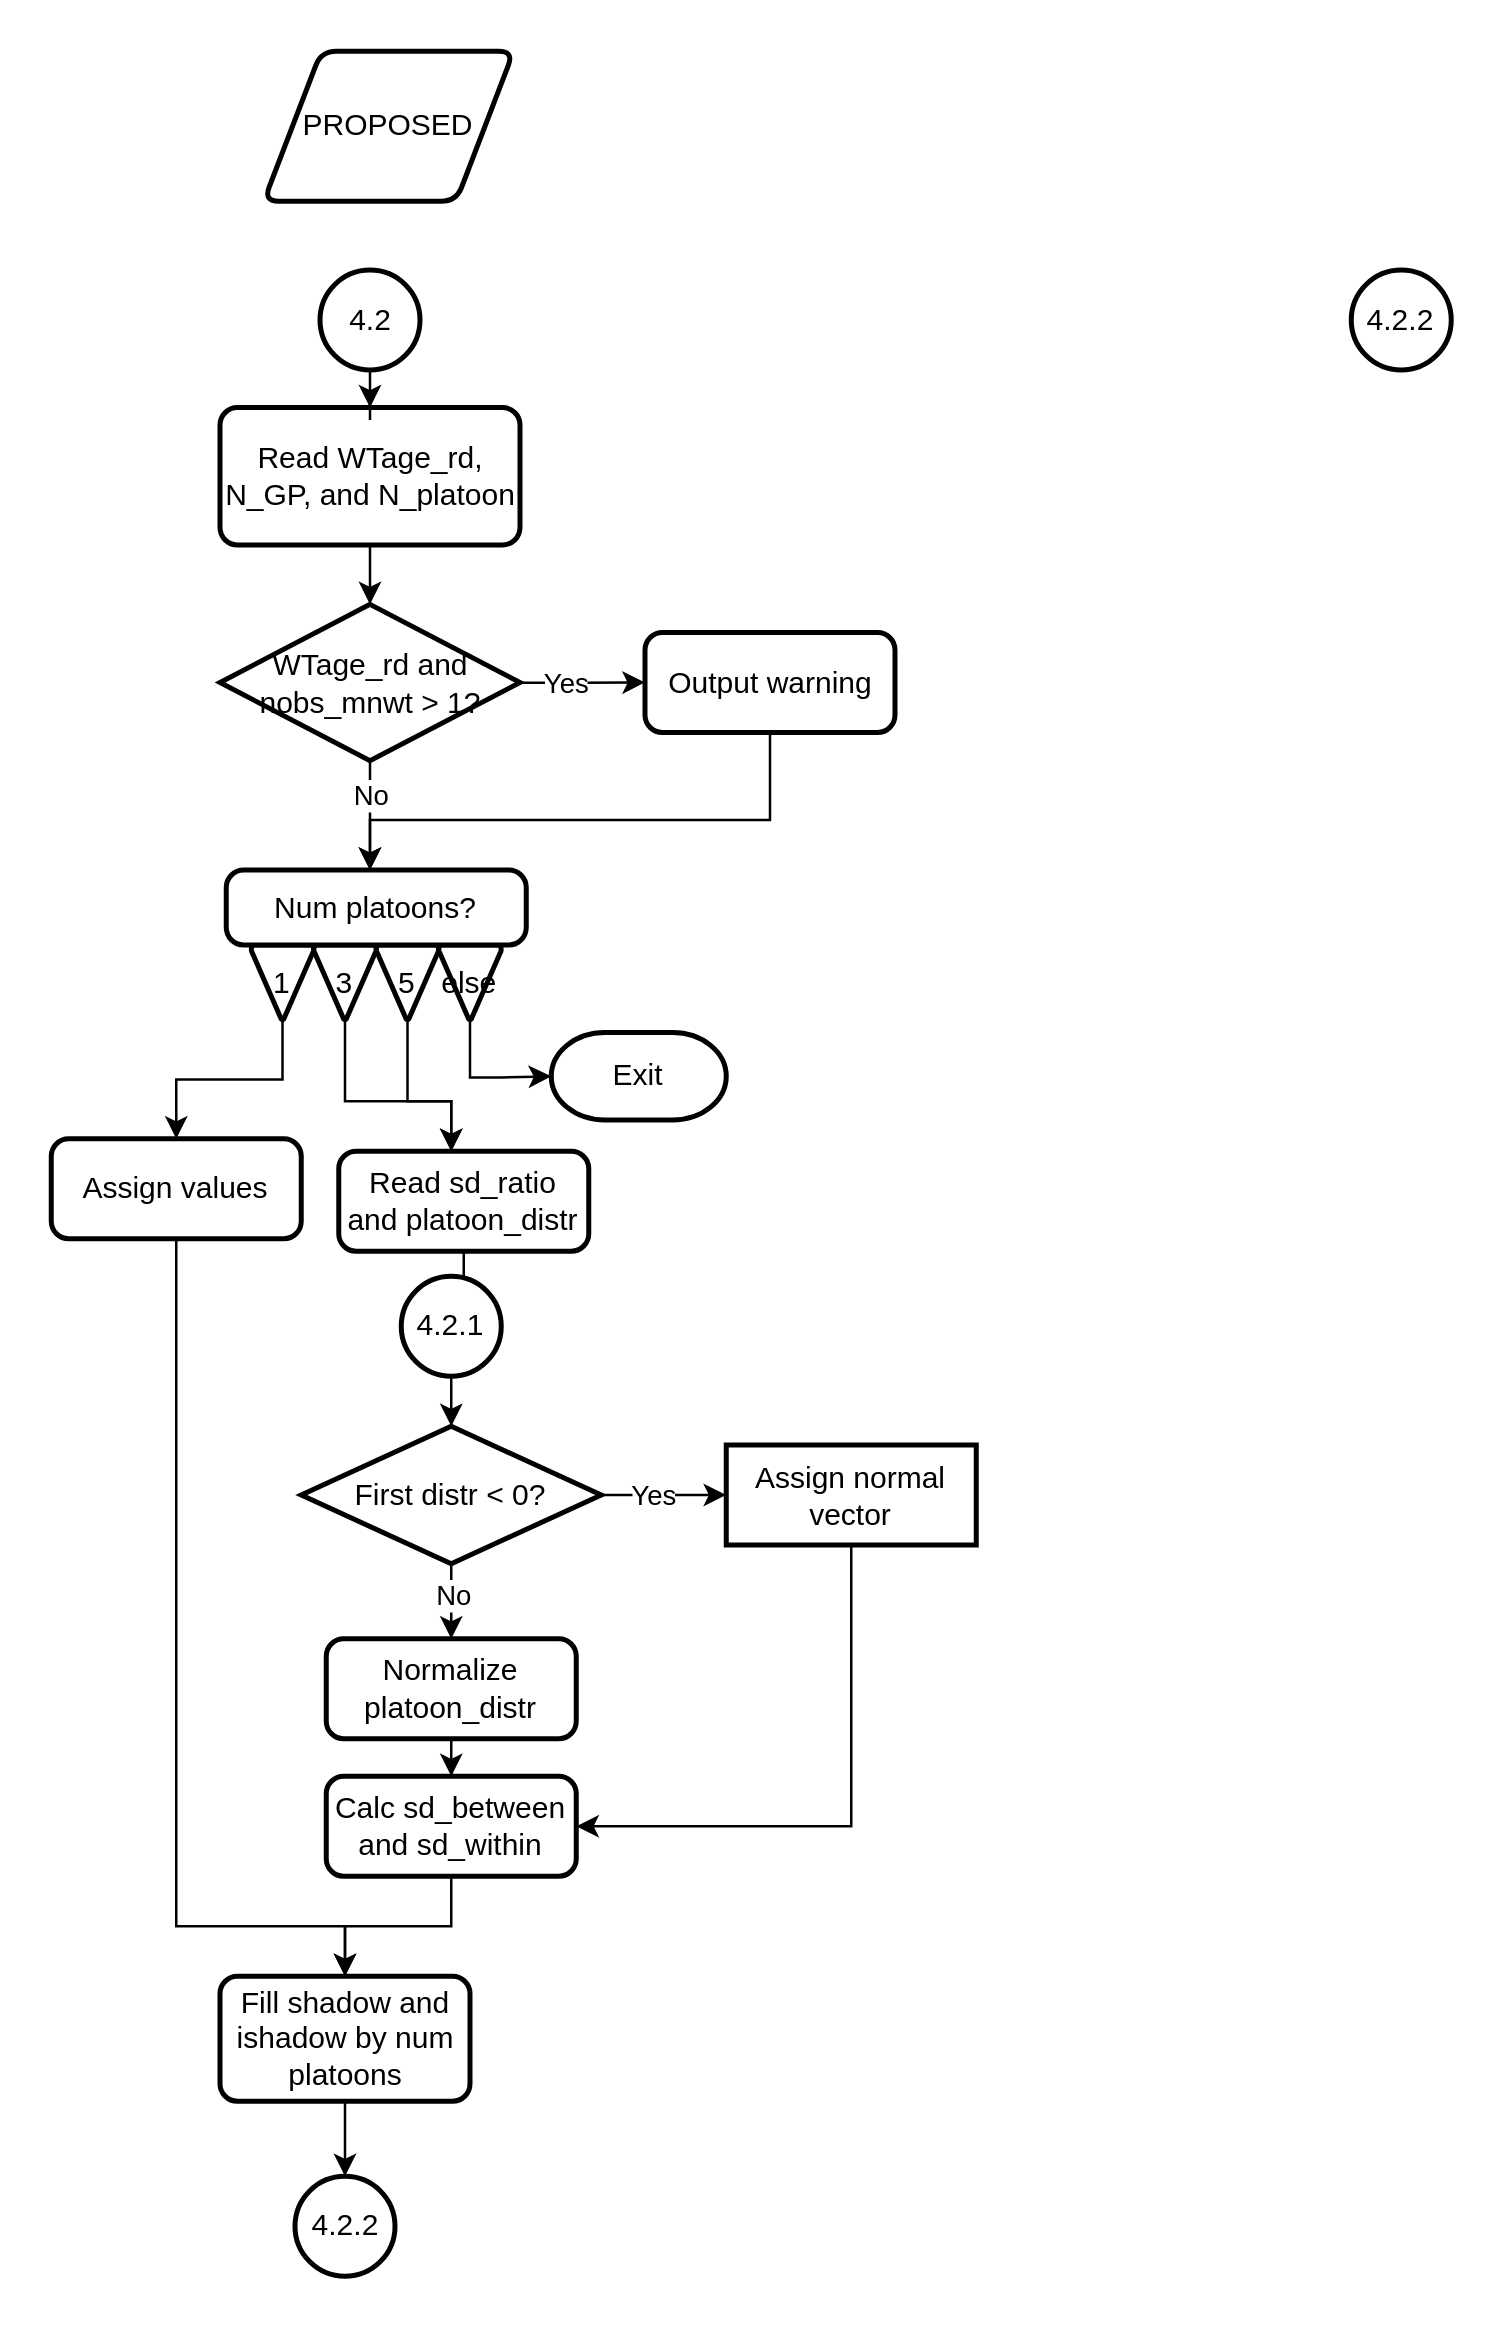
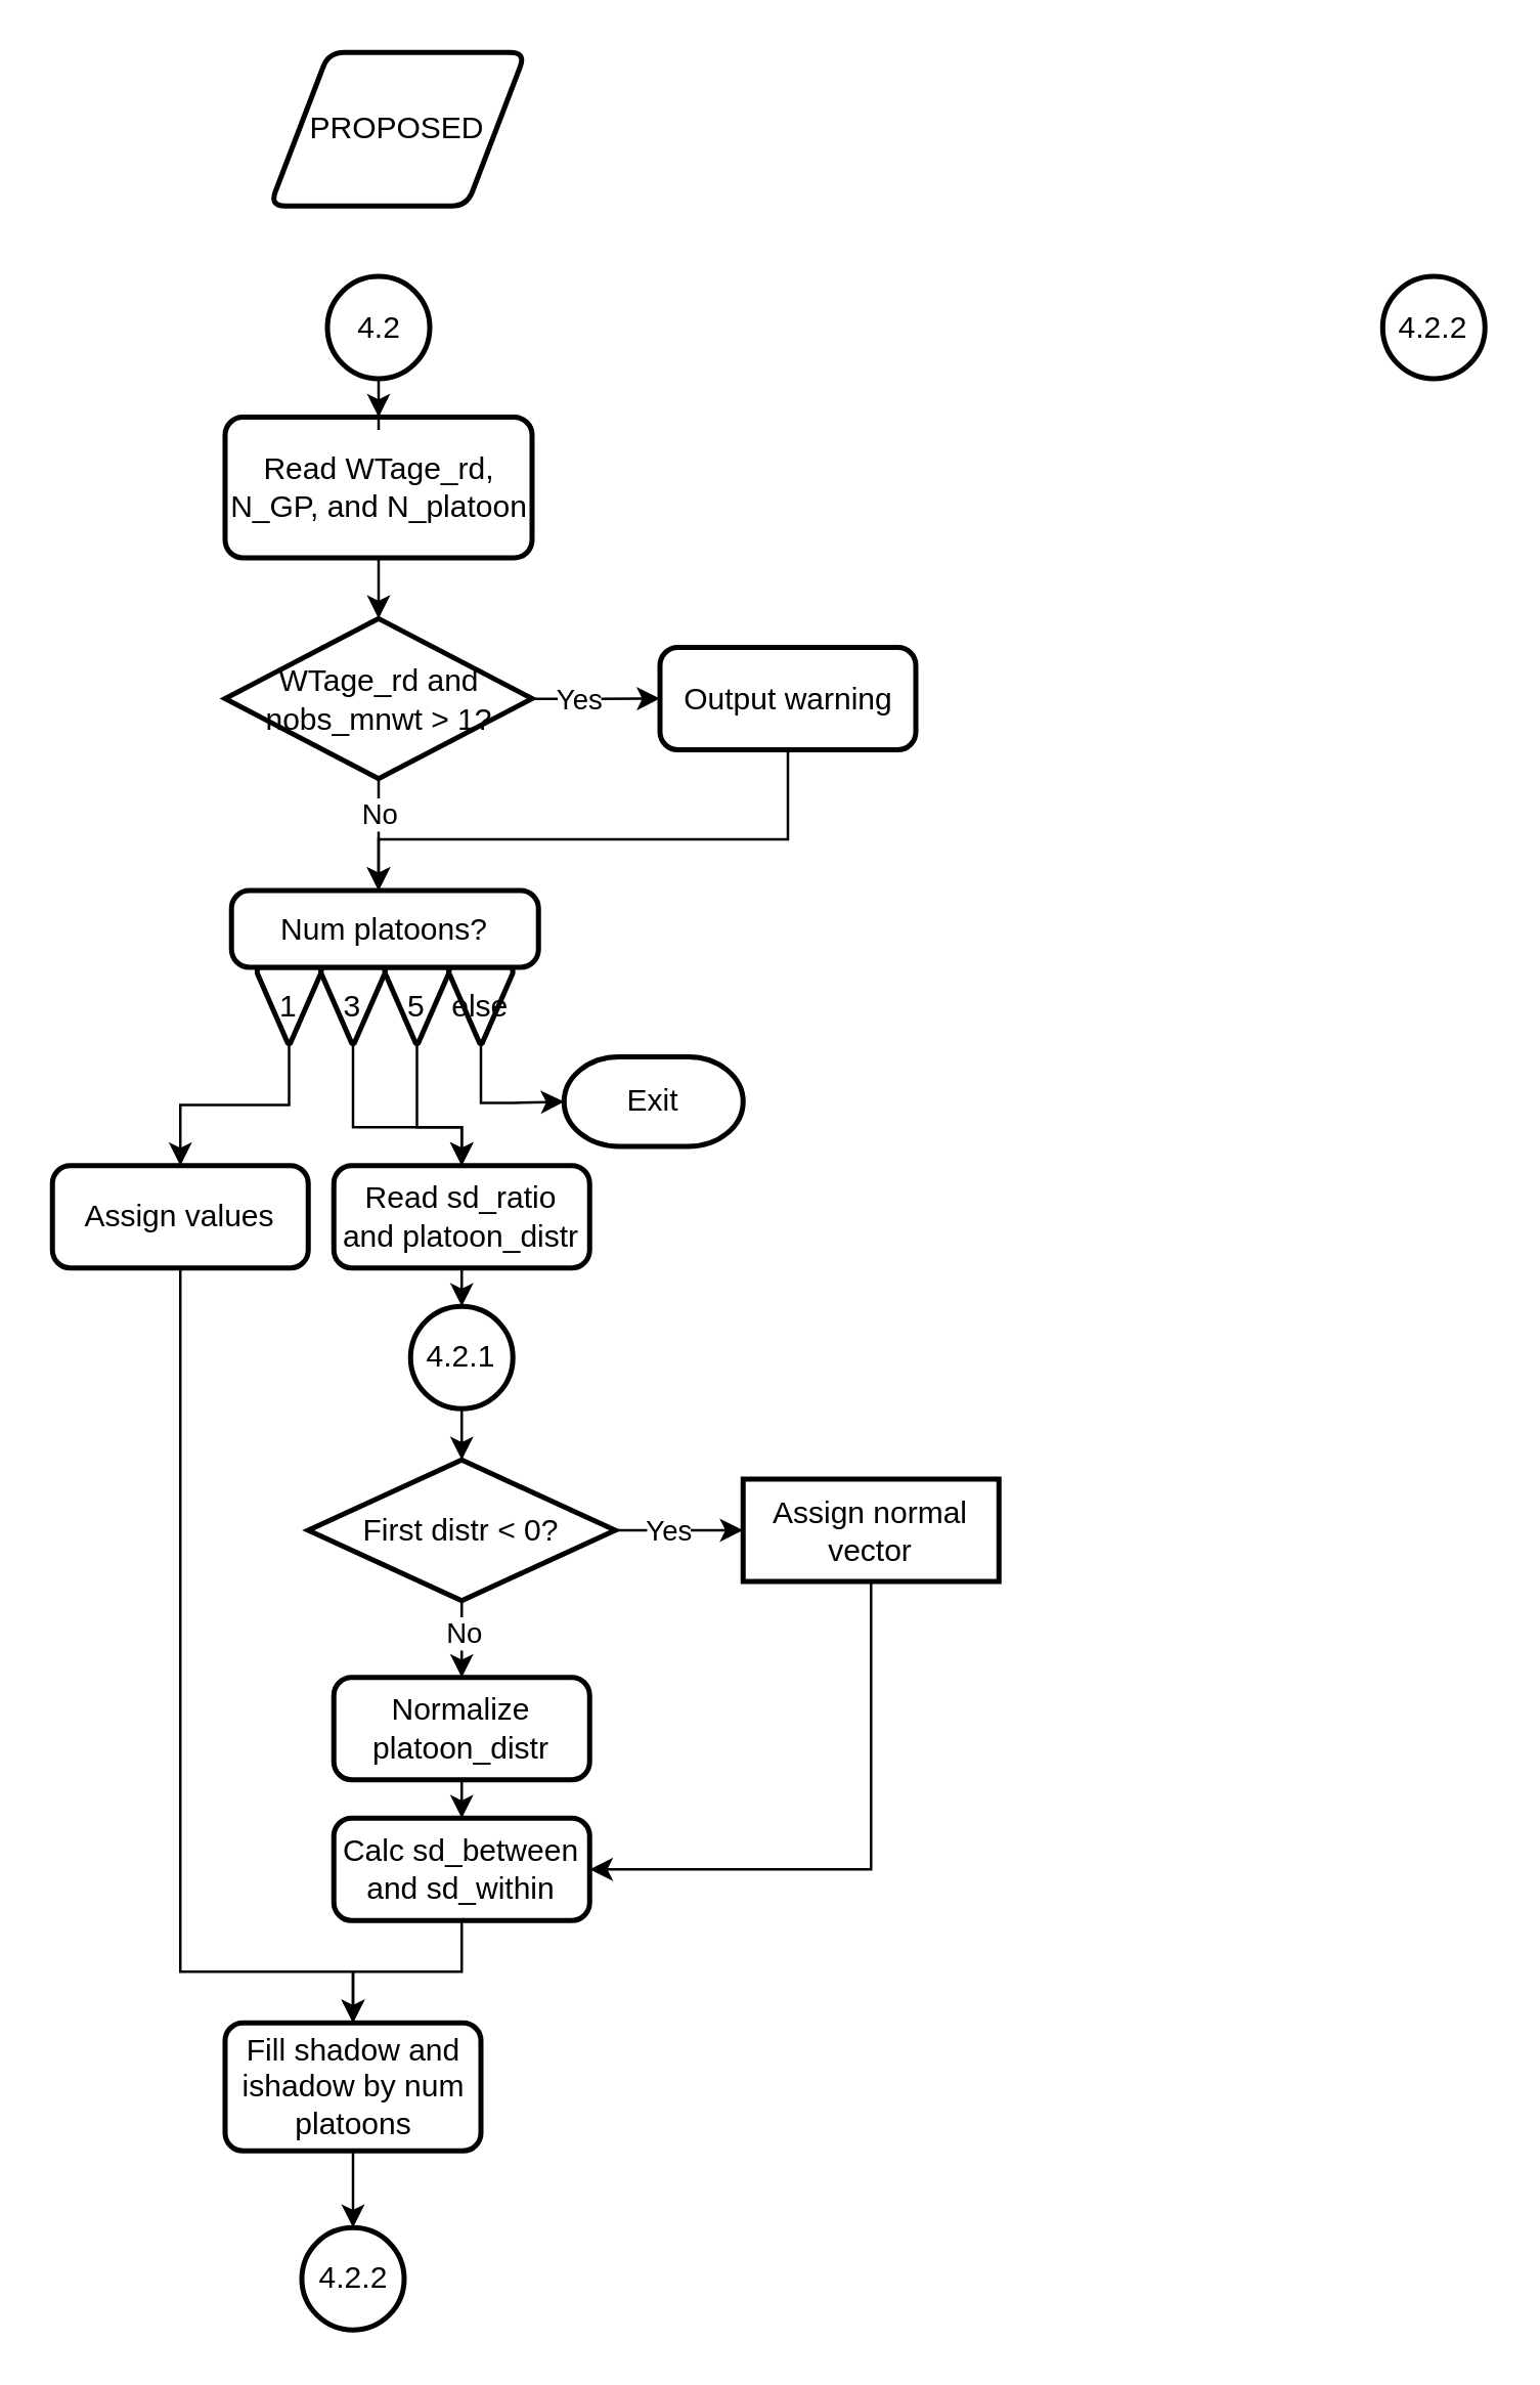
  <mxCell id="0" />
  <mxCell id="1" parent="0" />
  <mxCell id="2" value="Exit" style="strokeWidth=2;html=1;shape=mxgraph.flowchart.terminator;whiteSpace=wrap;" parent="1" vertex="1"><mxGeometry x="220" y="412.5" width="70" height="35" as="geometry" /></mxCell>
  <mxCell id="3" value="" style="group" parent="1" vertex="1" connectable="0"><mxGeometry x="100" y="347.5" width="110" height="90" as="geometry" /></mxCell>
  <mxCell id="4" value="" style="group" parent="3" vertex="1" connectable="0"><mxGeometry x="-10" width="120" height="80" as="geometry" /></mxCell>
  <mxCell id="5" value="1" style="strokeWidth=2;html=1;shape=mxgraph.flowchart.merge_or_storage;whiteSpace=wrap;" parent="4" vertex="1"><mxGeometry x="10" y="30" width="25" height="30" as="geometry" /></mxCell>
  <mxCell id="6" value="3" style="strokeWidth=2;html=1;shape=mxgraph.flowchart.merge_or_storage;whiteSpace=wrap;" parent="4" vertex="1"><mxGeometry x="35" y="30" width="25" height="30" as="geometry" /></mxCell>
  <mxCell id="7" value="5" style="strokeWidth=2;html=1;shape=mxgraph.flowchart.merge_or_storage;whiteSpace=wrap;" parent="4" vertex="1"><mxGeometry x="60" y="30" width="25" height="30" as="geometry" /></mxCell>
  <mxCell id="8" value="else" style="strokeWidth=2;html=1;shape=mxgraph.flowchart.merge_or_storage;whiteSpace=wrap;" parent="4" vertex="1"><mxGeometry x="85" y="30" width="25" height="30" as="geometry" /></mxCell>
  <mxCell id="9" value="Num platoons?" style="rounded=1;whiteSpace=wrap;html=1;absoluteArcSize=1;arcSize=14;strokeWidth=2;" parent="4" vertex="1"><mxGeometry width="120" height="30" as="geometry" /></mxCell>
  <mxCell id="10" style="edgeStyle=orthogonalEdgeStyle;rounded=0;orthogonalLoop=1;jettySize=auto;html=1;entryX=0.5;entryY=0;entryDx=0;entryDy=0;entryPerimeter=0;" parent="1" source="11" target="12" edge="1"><mxGeometry relative="1" as="geometry" /></mxCell>
  <mxCell id="11" value="Fill shadow and ishadow by num platoons" style="rounded=1;whiteSpace=wrap;html=1;absoluteArcSize=1;arcSize=14;strokeWidth=2;" parent="1" vertex="1"><mxGeometry x="87.5" y="790" width="100" height="50" as="geometry" /></mxCell>
  <mxCell id="12" value="4.2.2" style="strokeWidth=2;html=1;shape=mxgraph.flowchart.start_2;whiteSpace=wrap;" parent="1" vertex="1"><mxGeometry x="117.5" y="870" width="40" height="40" as="geometry" /></mxCell>
  <mxCell id="13" style="edgeStyle=orthogonalEdgeStyle;rounded=0;orthogonalLoop=1;jettySize=auto;html=1;" parent="1" source="6" target="17" edge="1"><mxGeometry relative="1" as="geometry"><Array as="points"><mxPoint x="137" y="440" /><mxPoint x="180" y="440" /></Array></mxGeometry></mxCell>
  <mxCell id="14" style="edgeStyle=orthogonalEdgeStyle;rounded=0;orthogonalLoop=1;jettySize=auto;html=1;" parent="1" source="7" target="17" edge="1"><mxGeometry relative="1" as="geometry"><Array as="points"><mxPoint x="163" y="440" /><mxPoint x="180" y="440" /></Array></mxGeometry></mxCell>
  <mxCell id="15" style="edgeStyle=orthogonalEdgeStyle;rounded=0;orthogonalLoop=1;jettySize=auto;html=1;entryX=0;entryY=0.5;entryDx=0;entryDy=0;entryPerimeter=0;" parent="1" source="8" target="2" edge="1"><mxGeometry relative="1" as="geometry"><Array as="points"><mxPoint x="188" y="430.5" /><mxPoint x="200" y="430.5" /></Array></mxGeometry></mxCell>
  <mxCell id="16" style="edgeStyle=orthogonalEdgeStyle;rounded=0;orthogonalLoop=1;jettySize=auto;html=1;" parent="1" source="17" target="30" edge="1"><mxGeometry relative="1" as="geometry" /></mxCell>
- <mxCell id="17" value="Read sd_ratio and platoon_distr" style="rounded=1;whiteSpace=wrap;html=1;absoluteArcSize=1;arcSize=14;strokeWidth=2;" parent="1" vertex="1"><mxGeometry x="135" y="460" width="100" height="40" as="geometry" /></mxCell>
+ <mxCell id="17" value="Read sd_ratio and platoon_distr" style="rounded=1;whiteSpace=wrap;html=1;absoluteArcSize=1;arcSize=14;strokeWidth=2;" parent="1" vertex="1"><mxGeometry x="130" y="455" width="100" height="40" as="geometry" /></mxCell>
  <mxCell id="18" style="edgeStyle=orthogonalEdgeStyle;rounded=0;orthogonalLoop=1;jettySize=auto;html=1;entryX=0;entryY=0.5;entryDx=0;entryDy=0;" parent="1" source="22" target="24" edge="1"><mxGeometry relative="1" as="geometry" /></mxCell>
  <mxCell id="19" value="Yes" style="edgeLabel;html=1;align=center;verticalAlign=middle;resizable=0;points=[];" parent="18" vertex="1" connectable="0"><mxGeometry x="0.2" y="3" relative="1" as="geometry"><mxPoint x="-10" y="3" as="offset" /></mxGeometry></mxCell>
  <mxCell id="20" style="edgeStyle=orthogonalEdgeStyle;rounded=0;orthogonalLoop=1;jettySize=auto;html=1;entryX=0.5;entryY=0;entryDx=0;entryDy=0;" parent="1" source="22" target="26" edge="1"><mxGeometry relative="1" as="geometry" /></mxCell>
  <mxCell id="21" value="No" style="edgeLabel;html=1;align=center;verticalAlign=middle;resizable=0;points=[];" parent="20" vertex="1" connectable="0"><mxGeometry x="0.477" relative="1" as="geometry"><mxPoint y="-4.64" as="offset" /></mxGeometry></mxCell>
  <mxCell id="22" value="&lt;span&gt;First distr &amp;lt; 0?&lt;/span&gt;" style="strokeWidth=2;html=1;shape=mxgraph.flowchart.decision;whiteSpace=wrap;" parent="1" vertex="1"><mxGeometry x="120" y="570" width="120" height="55" as="geometry" /></mxCell>
  <mxCell id="23" style="edgeStyle=orthogonalEdgeStyle;rounded=0;orthogonalLoop=1;jettySize=auto;html=1;" parent="1" source="24" target="28" edge="1"><mxGeometry relative="1" as="geometry"><Array as="points"><mxPoint x="340" y="730" /></Array><mxPoint x="260" y="670" as="targetPoint" /></mxGeometry></mxCell>
  <mxCell id="24" value="Assign normal vector" style="whiteSpace=wrap;html=1;absoluteArcSize=1;arcSize=14;strokeWidth=2;rounded=0;" parent="1" vertex="1"><mxGeometry x="290" y="577.5" width="100" height="40" as="geometry" /></mxCell>
  <mxCell id="25" style="edgeStyle=orthogonalEdgeStyle;rounded=0;orthogonalLoop=1;jettySize=auto;html=1;" parent="1" source="26" target="28" edge="1"><mxGeometry relative="1" as="geometry" /></mxCell>
  <mxCell id="26" value="Normalize platoon_distr" style="rounded=1;whiteSpace=wrap;html=1;absoluteArcSize=1;arcSize=14;strokeWidth=2;" parent="1" vertex="1"><mxGeometry x="130" y="655" width="100" height="40" as="geometry" /></mxCell>
  <mxCell id="27" style="edgeStyle=orthogonalEdgeStyle;rounded=0;orthogonalLoop=1;jettySize=auto;html=1;" parent="1" source="28" target="11" edge="1"><mxGeometry relative="1" as="geometry" /></mxCell>
  <mxCell id="28" value="Calc sd_between and sd_within" style="rounded=1;whiteSpace=wrap;html=1;absoluteArcSize=1;arcSize=14;strokeWidth=2;" parent="1" vertex="1"><mxGeometry x="130" y="710" width="100" height="40" as="geometry" /></mxCell>
  <mxCell id="29" style="edgeStyle=orthogonalEdgeStyle;rounded=0;orthogonalLoop=1;jettySize=auto;html=1;" parent="1" source="30" target="22" edge="1"><mxGeometry relative="1" as="geometry" /></mxCell>
  <mxCell id="30" value="4.2.1" style="strokeWidth=2;html=1;shape=mxgraph.flowchart.start_2;whiteSpace=wrap;" parent="1" vertex="1"><mxGeometry x="160" y="510" width="40" height="40" as="geometry" /></mxCell>
  <mxCell id="31" style="edgeStyle=orthogonalEdgeStyle;rounded=0;orthogonalLoop=1;jettySize=auto;html=1;entryX=0.5;entryY=0;entryDx=0;entryDy=0;entryPerimeter=0;" parent="1" source="32" target="37" edge="1"><mxGeometry relative="1" as="geometry" /></mxCell>
  <mxCell id="32" value="Read WTage_rd, N_GP, and N_platoon" style="rounded=1;whiteSpace=wrap;html=1;absoluteArcSize=1;arcSize=14;strokeWidth=2;" parent="1" vertex="1"><mxGeometry x="87.5" y="162.5" width="120" height="55" as="geometry" /></mxCell>
  <mxCell id="33" style="edgeStyle=orthogonalEdgeStyle;rounded=0;orthogonalLoop=1;jettySize=auto;html=1;entryX=0;entryY=0.5;entryDx=0;entryDy=0;" parent="1" source="37" target="39" edge="1"><mxGeometry relative="1" as="geometry" /></mxCell>
  <mxCell id="34" value="Yes" style="edgeLabel;html=1;align=center;verticalAlign=middle;resizable=0;points=[];" parent="33" vertex="1" connectable="0"><mxGeometry x="-0.297" relative="1" as="geometry"><mxPoint as="offset" /></mxGeometry></mxCell>
  <mxCell id="35" style="edgeStyle=orthogonalEdgeStyle;rounded=0;orthogonalLoop=1;jettySize=auto;html=1;" parent="1" source="37" edge="1"><mxGeometry relative="1" as="geometry"><mxPoint x="147.5" y="347.5" as="targetPoint" /></mxGeometry></mxCell>
  <mxCell id="36" value="No" style="edgeLabel;html=1;align=center;verticalAlign=middle;resizable=0;points=[];" parent="35" vertex="1" connectable="0"><mxGeometry x="0.158" y="-6" relative="1" as="geometry"><mxPoint x="6" y="-11.58" as="offset" /></mxGeometry></mxCell>
  <mxCell id="37" value="&lt;span&gt;WTage_rd and nobs_mnwt &amp;gt; 1?&lt;/span&gt;" style="strokeWidth=2;html=1;shape=mxgraph.flowchart.decision;whiteSpace=wrap;" parent="1" vertex="1"><mxGeometry x="87.5" y="241.25" width="120" height="62.5" as="geometry" /></mxCell>
  <mxCell id="38" style="edgeStyle=orthogonalEdgeStyle;rounded=0;orthogonalLoop=1;jettySize=auto;html=1;" parent="1" source="39" edge="1"><mxGeometry relative="1" as="geometry"><Array as="points"><mxPoint x="307.5" y="327.5" /><mxPoint x="147.5" y="327.5" /></Array><mxPoint x="147.466" y="347.5" as="targetPoint" /></mxGeometry></mxCell>
  <mxCell id="39" value="Output warning" style="rounded=1;whiteSpace=wrap;html=1;absoluteArcSize=1;arcSize=14;strokeWidth=2;" parent="1" vertex="1"><mxGeometry x="257.5" y="252.5" width="100" height="40" as="geometry" /></mxCell>
  <mxCell id="40" style="edgeStyle=orthogonalEdgeStyle;rounded=0;orthogonalLoop=1;jettySize=auto;html=1;" parent="1" source="41" target="32" edge="1"><mxGeometry relative="1" as="geometry" /></mxCell>
  <mxCell id="41" value="4.2" style="strokeWidth=2;html=1;shape=mxgraph.flowchart.start_2;whiteSpace=wrap;" parent="1" vertex="1"><mxGeometry x="127.5" y="107.5" width="40" height="40" as="geometry" /></mxCell>
  <mxCell id="42" value="PROPOSED" style="shape=parallelogram;html=1;strokeWidth=2;perimeter=parallelogramPerimeter;whiteSpace=wrap;rounded=1;arcSize=12;size=0.23;" parent="1" vertex="1"><mxGeometry x="105" y="20" width="100" height="60" as="geometry" /></mxCell>
  <mxCell id="43" style="edgeStyle=orthogonalEdgeStyle;rounded=0;orthogonalLoop=1;jettySize=auto;html=1;" parent="1" source="44" target="11" edge="1"><mxGeometry relative="1" as="geometry"><Array as="points"><mxPoint x="70.5" y="770" /><mxPoint x="137.5" y="770" /></Array></mxGeometry></mxCell>
  <mxCell id="44" value="Assign values" style="rounded=1;whiteSpace=wrap;html=1;absoluteArcSize=1;arcSize=14;strokeWidth=2;" parent="1" vertex="1"><mxGeometry x="20" y="455" width="100" height="40" as="geometry" /></mxCell>
  <mxCell id="45" style="edgeStyle=orthogonalEdgeStyle;rounded=0;orthogonalLoop=1;jettySize=auto;html=1;entryX=0.5;entryY=0;entryDx=0;entryDy=0;" parent="1" source="5" target="44" edge="1"><mxGeometry relative="1" as="geometry" /></mxCell>
  <mxCell id="46" value="4.2.2" style="strokeWidth=2;html=1;shape=mxgraph.flowchart.start_2;whiteSpace=wrap;" parent="1" vertex="1"><mxGeometry x="540" y="107.5" width="40" height="40" as="geometry" /></mxCell>
